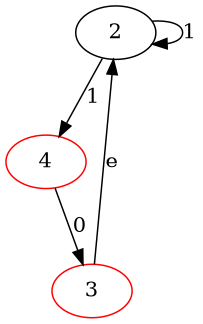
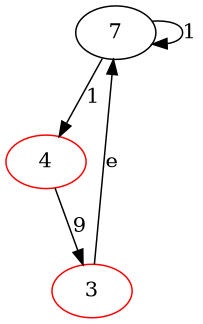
  digraph {
    node [color=red]
-   2 [color=""]
+   2 [label=7 color=""]
    4
    3
    2 -> 2 [label=1]
    2 -> 4 [label=1]
-   4 -> 3 [label=0]
+   4 -> 3 [label=9]
    3 -> 2 [label=e]
  }
